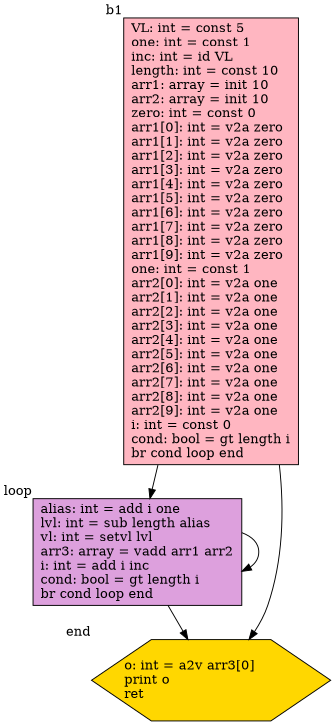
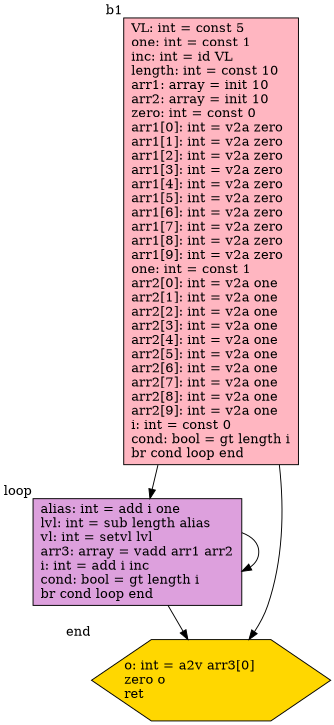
  digraph {
    node [shape=box style=filled]
    n1 [label="VL: int = const 5\lone: int = const 1\linc: int = id VL\llength: int = const 10\larr1: array = init 10\larr2: array = init 10\lzero: int = const 0\larr1[0]: int = v2a zero\larr1[1]: int = v2a zero\larr1[2]: int = v2a zero\larr1[3]: int = v2a zero\larr1[4]: int = v2a zero\larr1[5]: int = v2a zero\larr1[6]: int = v2a zero\larr1[7]: int = v2a zero\larr1[8]: int = v2a zero\larr1[9]: int = v2a zero\lone: int = const 1\larr2[0]: int = v2a one\larr2[1]: int = v2a one\larr2[2]: int = v2a one\larr2[3]: int = v2a one\larr2[4]: int = v2a one\larr2[5]: int = v2a one\larr2[6]: int = v2a one\larr2[7]: int = v2a one\larr2[8]: int = v2a one\larr2[9]: int = v2a one\li: int = const 0\lcond: bool = gt length i\lbr cond loop end\l" xlabel=b1 fillcolor=lightpink]
    n2 [label="alias: int = add i one\llvl: int = sub length alias\lvl: int = setvl lvl\larr3: array = vadd arr1 arr2\li: int = add i inc\lcond: bool = gt length i\lbr cond loop end\l" xlabel=loop fillcolor=plum]
-   n3 [label="o: int = a2v arr3[0]\lprint o\lret \l" shape=hexagon xlabel=end fillcolor=gold]
+   n3 [label="o: int = a2v arr3[0]\lzero o\lret \l" shape=hexagon xlabel=end fillcolor=gold]
    n1 -> n2
    n1 -> n3
    n2 -> n2
    n2 -> n3
  }
